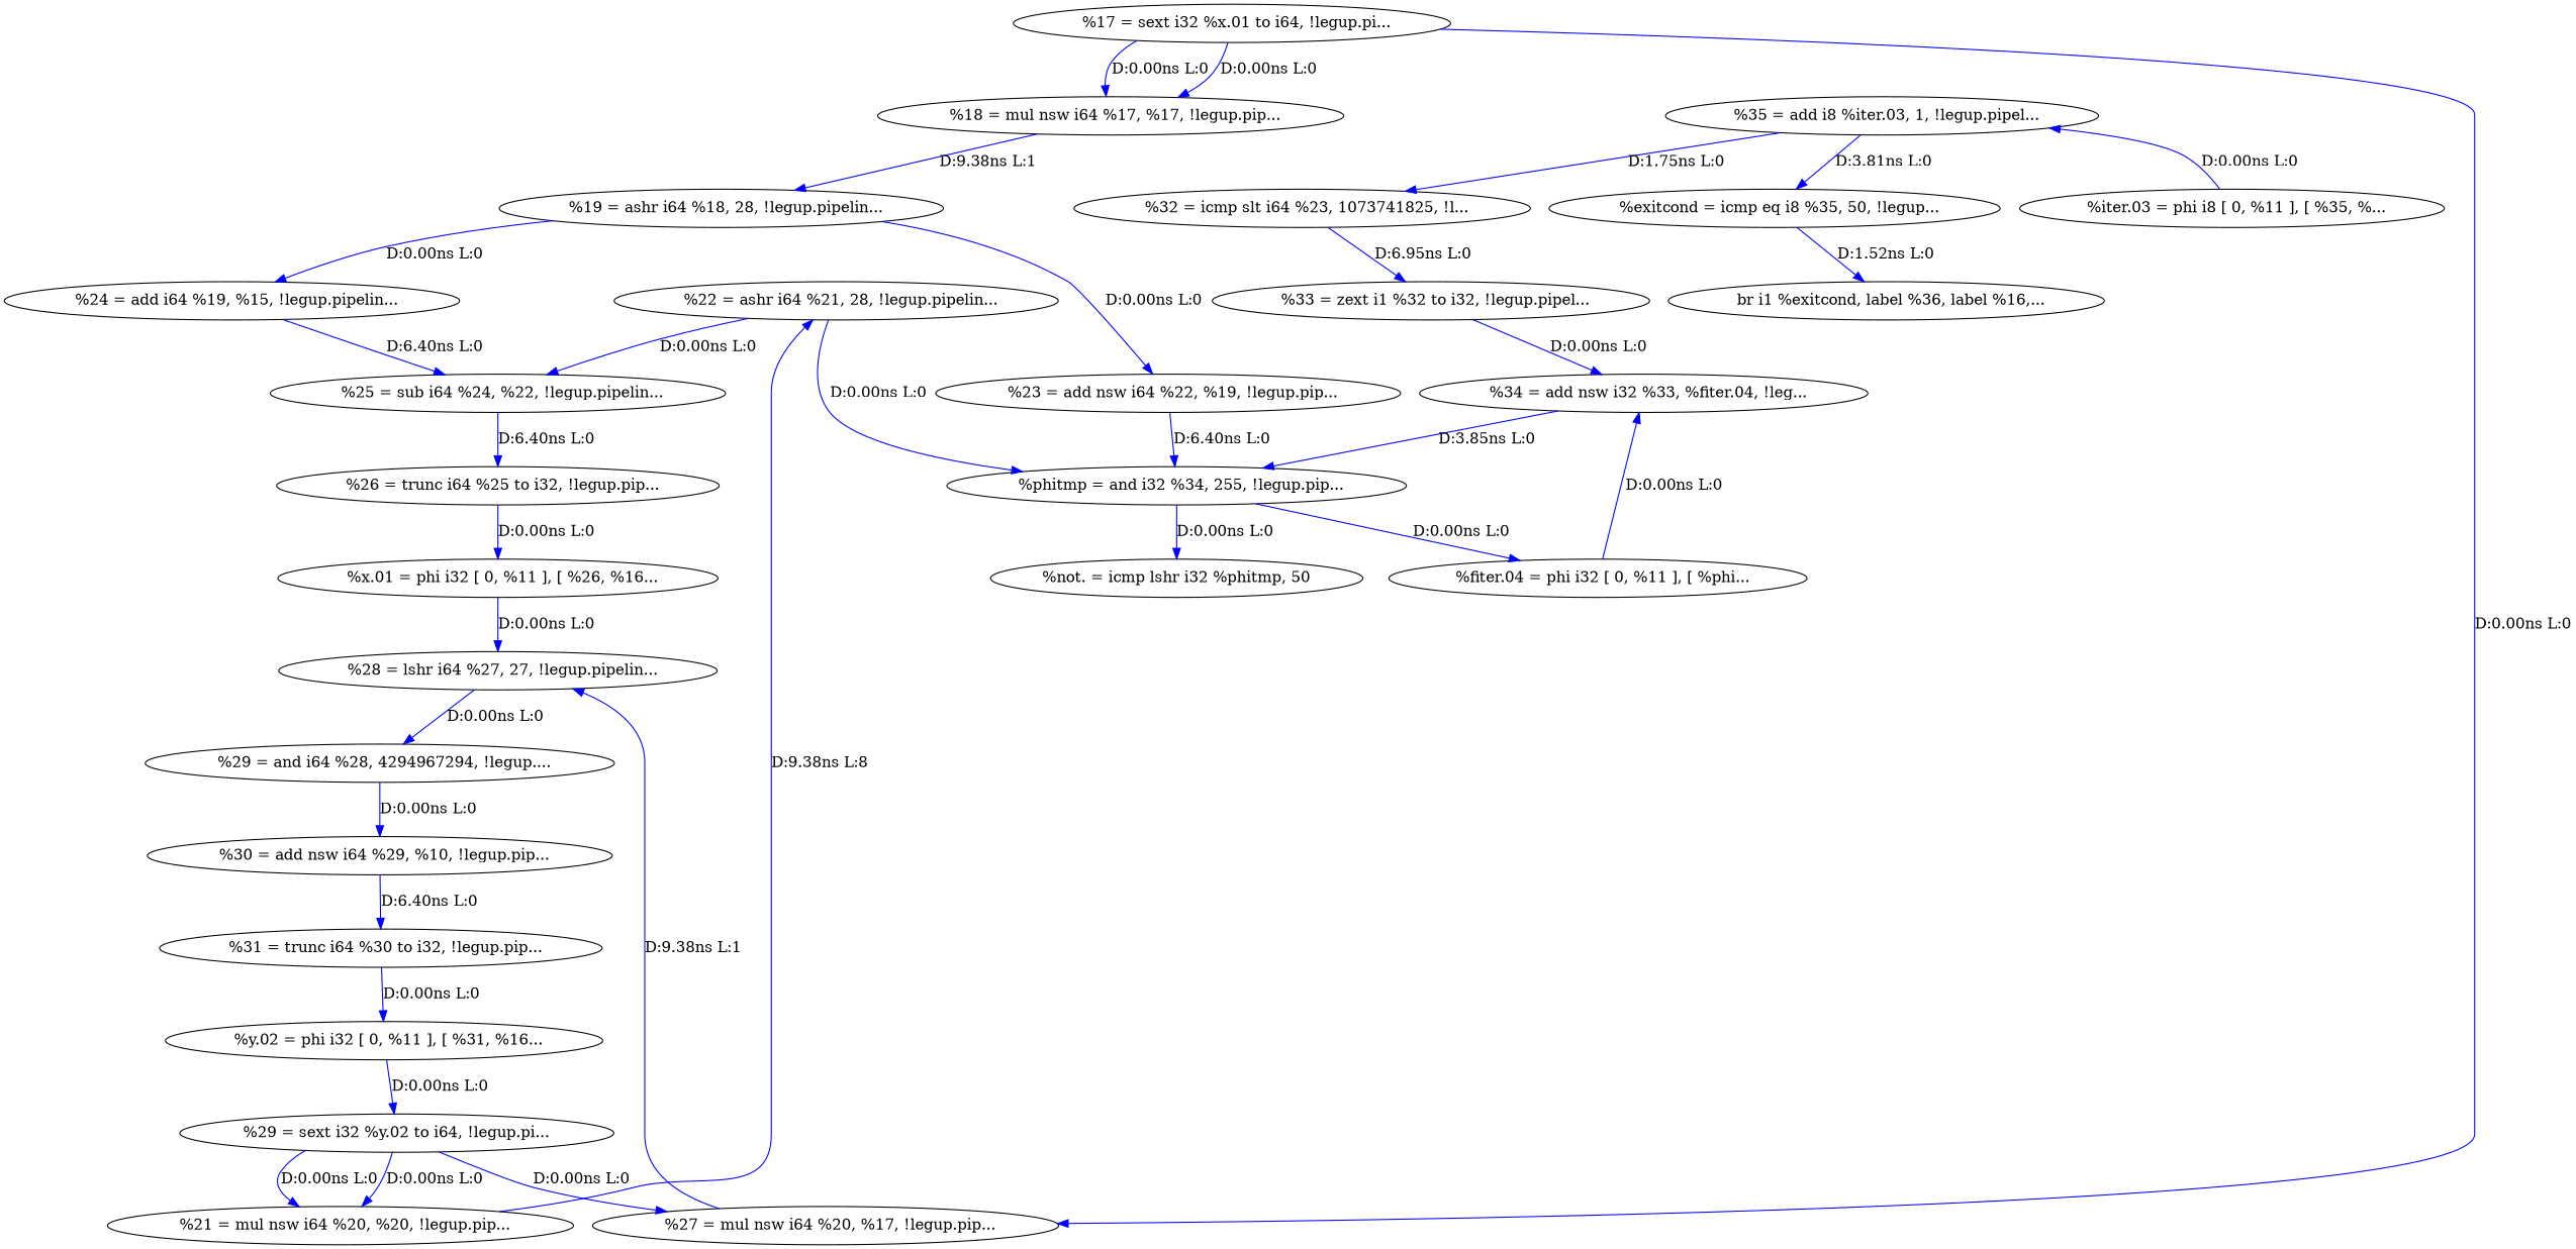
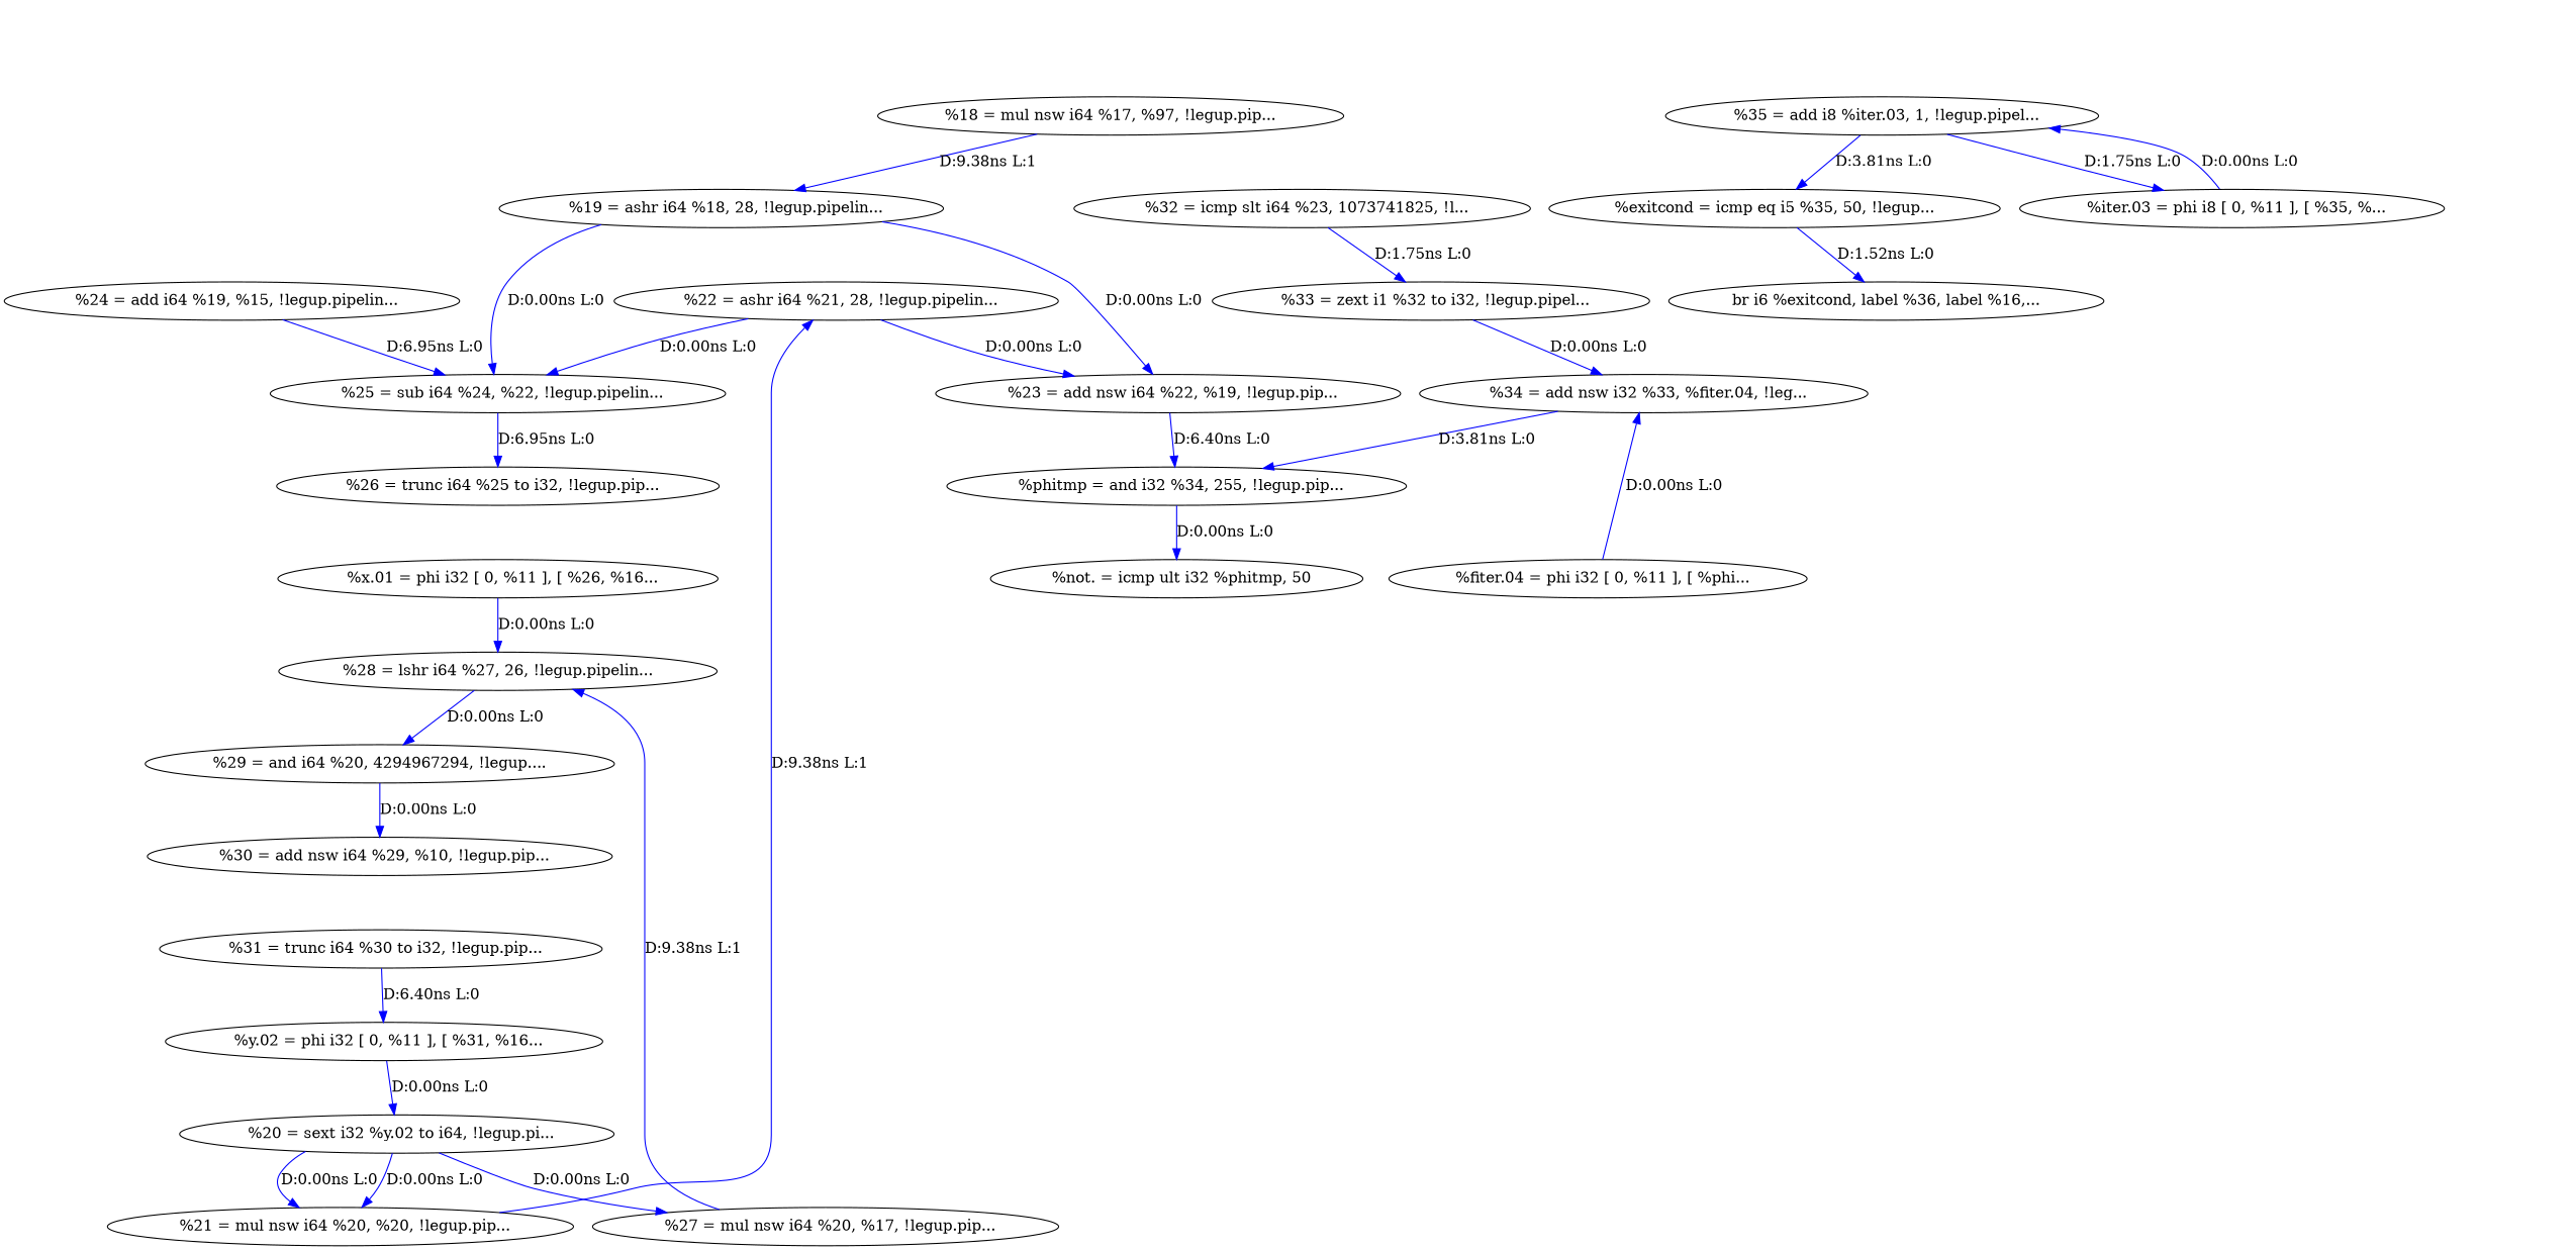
  digraph {
    edge [color=blue]
    n1 [label="  %34 = add nsw i32 %33, %fiter.04, !leg..."]
    n2 [label="  %phitmp = and i32 %34, 255, !legup.pip..."]
    n3 [label="  %fiter.04 = phi i32 [ 0, %11 ], [ %phi..."]
-   n4 [label="%not. = icmp lshr i32 %phitmp, 50"]
+   n4 [label="  %not. = icmp ult i32 %phitmp, 50"]
    n5 [label="  %35 = add i8 %iter.03, 1, !legup.pipel..."]
    n6 [label="  %iter.03 = phi i8 [ 0, %11 ], [ %35, %..."]
-   n7 [label="  %exitcond = icmp eq i8 %35, 50, !legup..."]
-   n8 [label="  br i1 %exitcond, label %36, label %16,..."]
-   n9 [label="%29 = sext i32 %y.02 to i64, !legup.pi..."]
+   n7 [label="%exitcond = icmp eq i5 %35, 50, !legup..."]
+   n8 [label="br i6 %exitcond, label %36, label %16,..."]
+   n9 [label="  %20 = sext i32 %y.02 to i64, !legup.pi..."]
    n10 [label="  %27 = mul nsw i64 %20, %17, !legup.pip..."]
    n11 [label="  %21 = mul nsw i64 %20, %20, !legup.pip..."]
-   n12 [label="  %28 = lshr i64 %27, 27, !legup.pipelin..."]
+   n12 [label="%28 = lshr i64 %27, 26, !legup.pipelin..."]
    n13 [label="  %22 = ashr i64 %21, 28, !legup.pipelin..."]
    n14 [label="  %y.02 = phi i32 [ 0, %11 ], [ %31, %16..."]
-   n15 [label="  %17 = sext i32 %x.01 to i64, !legup.pi..."]
-   n16 [label="  %18 = mul nsw i64 %17, %17, !legup.pip..."]
+   n16 [label="%18 = mul nsw i64 %17, %97, !legup.pip..."]
    n17 [label="  %19 = ashr i64 %18, 28, !legup.pipelin..."]
    n18 [label="  %x.01 = phi i32 [ 0, %11 ], [ %26, %16..."]
-   n19 [label="  %29 = and i64 %28, 4294967294, !legup...."]
+   n19 [label="%29 = and i64 %20, 4294967294, !legup...."]
    n20 [label="  %24 = add i64 %19, %15, !legup.pipelin..."]
    n21 [label="  %23 = add nsw i64 %22, %19, !legup.pip..."]
    n22 [label="  %25 = sub i64 %24, %22, !legup.pipelin..."]
    n23 [label="  %26 = trunc i64 %25 to i32, !legup.pip..."]
    n24 [label="  %32 = icmp slt i64 %23, 1073741825, !l..."]
    n25 [label="  %33 = zext i1 %32 to i32, !legup.pipel..."]
    n26 [label="  %30 = add nsw i64 %29, %10, !legup.pip..."]
    n27 [label="  %31 = trunc i64 %30 to i32, !legup.pip..."]
-   n1 -> n2 [label="D:3.85ns L:0"]
-   n2 -> n3 [label="D:0.00ns L:0"]
+   n1 -> n2 [label="D:3.81ns L:0"]
    n2 -> n4 [label="D:0.00ns L:0"]
    n3 -> n1 [label="D:0.00ns L:0"]
-   n5 -> n24 [label="D:1.75ns L:0"]
+   n5 -> n6 [label="D:1.75ns L:0"]
    n5 -> n7 [label="D:3.81ns L:0"]
    n6 -> n5 [label="D:0.00ns L:0"]
    n7 -> n8 [label="D:1.52ns L:0"]
    n9 -> n10 [label="D:0.00ns L:0"]
    n9 -> n11 [label="D:0.00ns L:0"]
    n9 -> n11 [label="D:0.00ns L:0"]
    n10 -> n12 [label="D:9.38ns L:1"]
-   n11 -> n13 [label="D:9.38ns L:8"]
+   n11 -> n13 [label="D:9.38ns L:1"]
    n12 -> n19 [label="D:0.00ns L:0"]
-   n13 -> n2 [label="D:0.00ns L:0"]
+   n13 -> n21 [label="D:0.00ns L:0"]
    n13 -> n22 [label="D:0.00ns L:0"]
    n14 -> n9 [label="D:0.00ns L:0"]
-   n15 -> n10 [label="D:0.00ns L:0"]
-   n15 -> n16 [label="D:0.00ns L:0"]
-   n15 -> n16 [label="D:0.00ns L:0"]
    n16 -> n17 [label="D:9.38ns L:1"]
-   n17 -> n20 [label="D:0.00ns L:0"]
+   n17 -> n22 [label="D:0.00ns L:0"]
    n17 -> n21 [label="D:0.00ns L:0"]
    n18 -> n12 [label="D:0.00ns L:0"]
    n19 -> n26 [label="D:0.00ns L:0"]
-   n20 -> n22 [label="D:6.40ns L:0"]
+   n20 -> n22 [label="D:6.95ns L:0"]
    n21 -> n2 [label="D:6.40ns L:0"]
-   n22 -> n23 [label="D:6.40ns L:0"]
-   n23 -> n18 [label="D:0.00ns L:0"]
-   n24 -> n25 [label="D:6.95ns L:0"]
+   n22 -> n23 [label="D:6.95ns L:0"]
+   n24 -> n25 [label="D:1.75ns L:0"]
    n25 -> n1 [label="D:0.00ns L:0"]
-   n26 -> n27 [label="D:6.40ns L:0"]
-   n27 -> n14 [label="D:0.00ns L:0"]
+   n27 -> n14 [label="D:6.40ns L:0"]
  }
